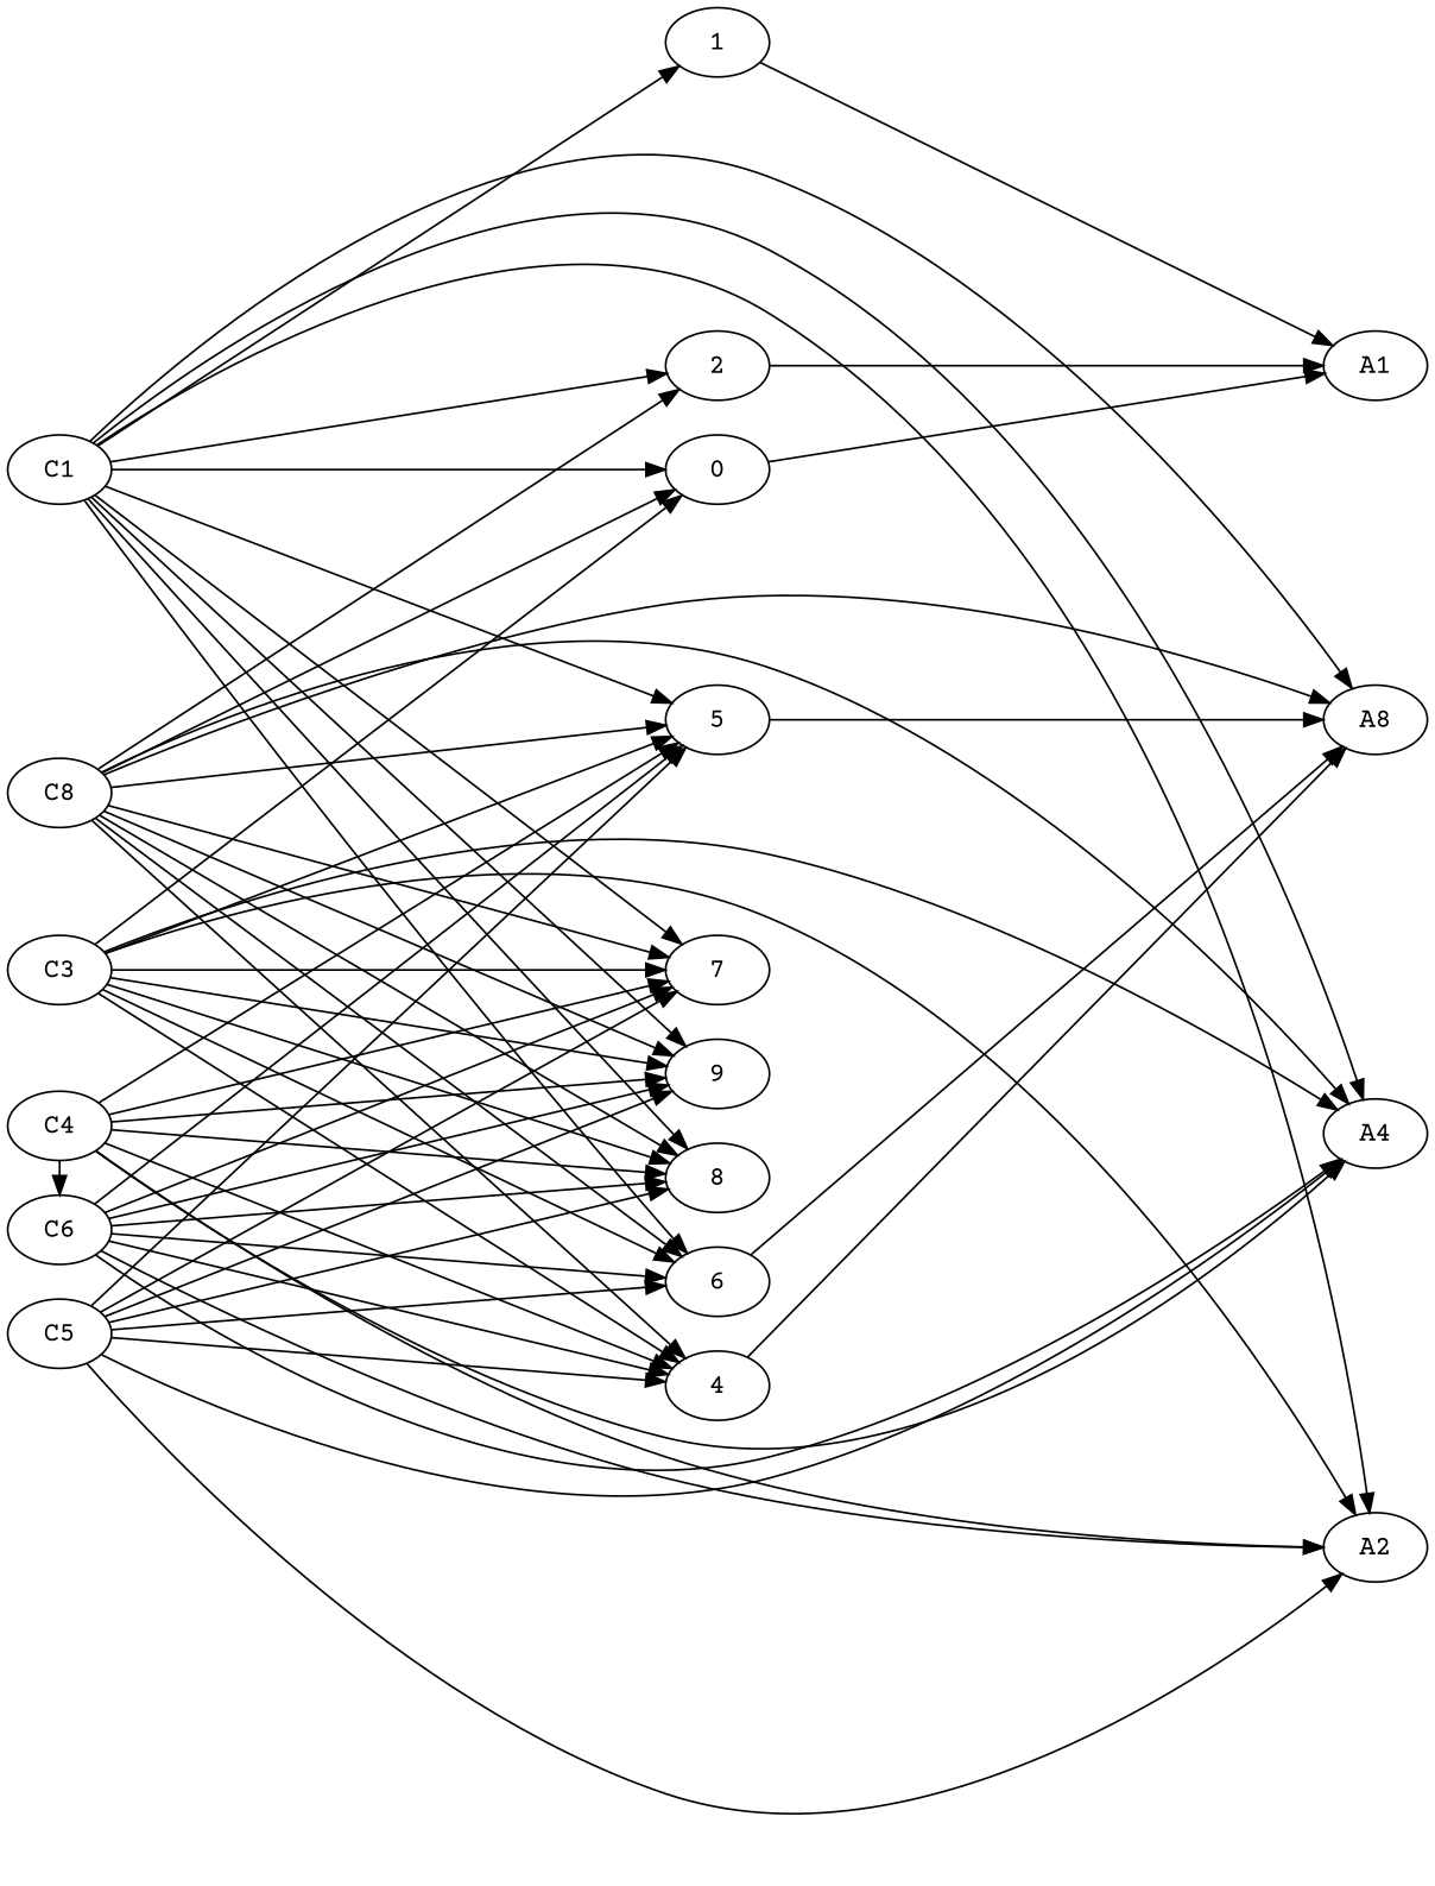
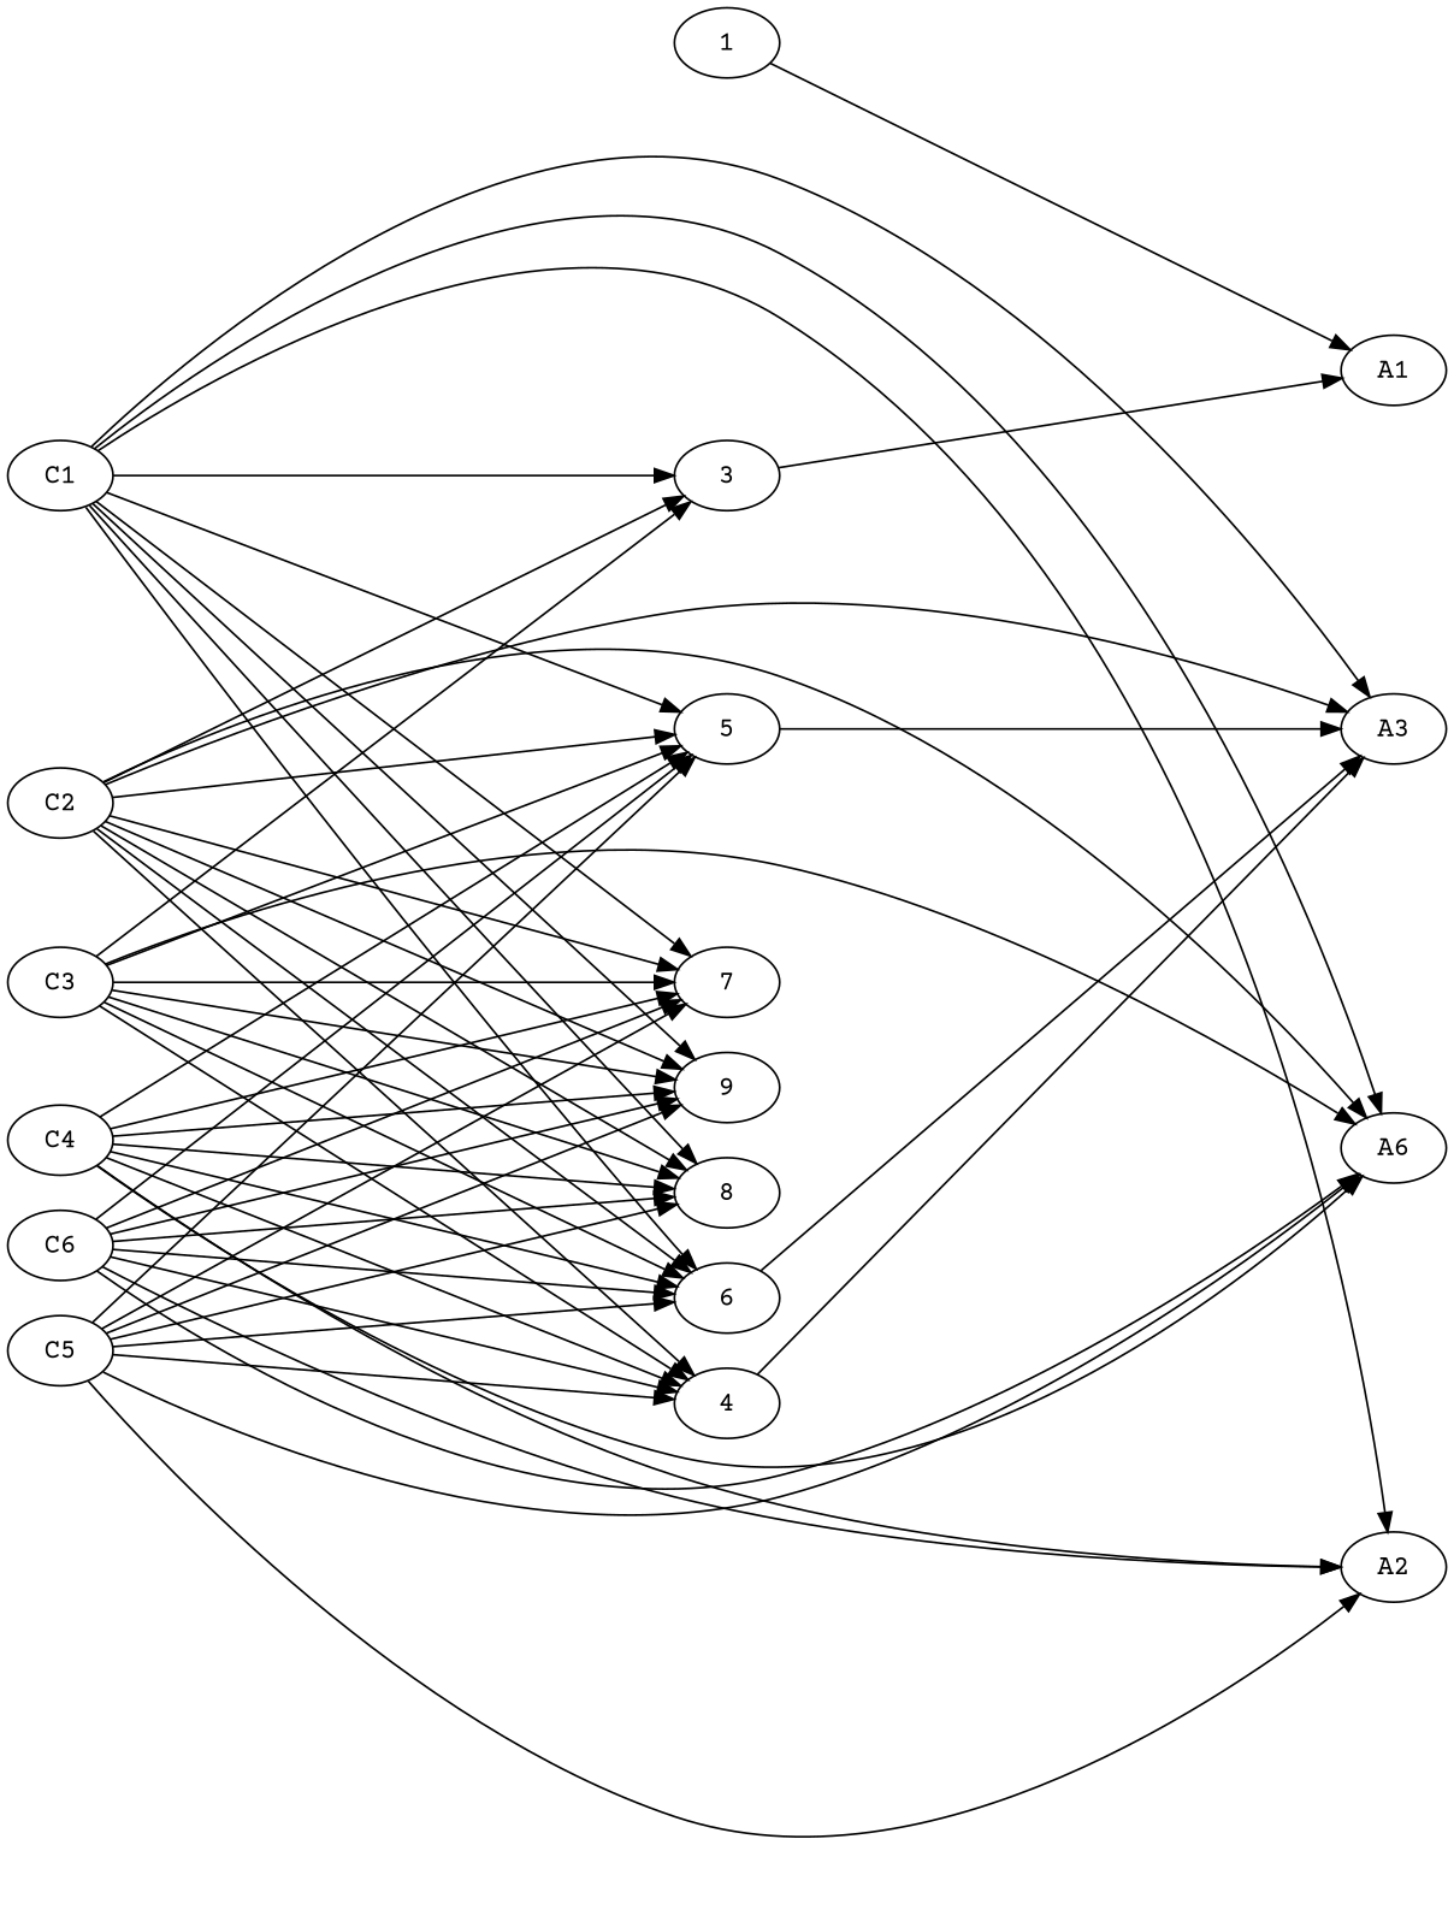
  digraph {
    fontname="Courier Prime"
    rankdir=LR
    ranksep=4
    node [fontname="Courier Prime"]
    edge [fontname="Courier Prime"]
    C1
-   C2 [label=C8]
+   C2
    C3
    C4
    C5
    C6
    1
-   2
-   3 [label=0]
+   3
    4
    5
    6
    7
    8
    9
    A1
    A2
-   A3 [label=A8]
-   A4
+   A3
+   A4 [label=A6]
    subgraph sub_1 {
      rank=same
      C1
      C2
      C3
      C4
      C5
      C6
    }
    subgraph sub_2 {
      rank=same
      1
-     2
      3
      4
      5
      6
      7
      8
      9
    }
    subgraph sub_3 {
      rank=same
      A1
      A2
      A3
      A4
    }
-   C1 -> 1
-   C1 -> 2
    C1 -> 3
    C1 -> 5
    C1 -> 6
    C1 -> 7
    C1 -> 8
    C1 -> 9
    C1 -> A2
    C1 -> A3
    C1 -> A4
-   C2 -> 2
    C2 -> 3
    C2 -> 4
    C2 -> 5
    C2 -> 6
    C2 -> 7
    C2 -> 8
    C2 -> 9
    C2 -> A3
    C2 -> A4
    C3 -> 3
    C3 -> 4
    C3 -> 5
    C3 -> 6
    C3 -> 7
    C3 -> 8
    C3 -> 9
-   C3 -> A2
    C3 -> A4
    C4 -> 4
    C4 -> 5
-   C4 -> C6
+   C4 -> 6
    C4 -> 7
    C4 -> 8
    C4 -> 9
    C4 -> A2
    C4 -> A4
    C5 -> 4
    C5 -> 5
    C5 -> 6
    C5 -> 7
    C5 -> 8
    C5 -> 9
    C5 -> A2
    C5 -> A4
    C6 -> 4
    C6 -> 5
    C6 -> 6
    C6 -> 7
    C6 -> 8
    C6 -> 9
    C6 -> A2
    C6 -> A4
    1 -> A1
-   2 -> A1
    3 -> A1
    4 -> A3
    5 -> A3
    6 -> A3
  }
